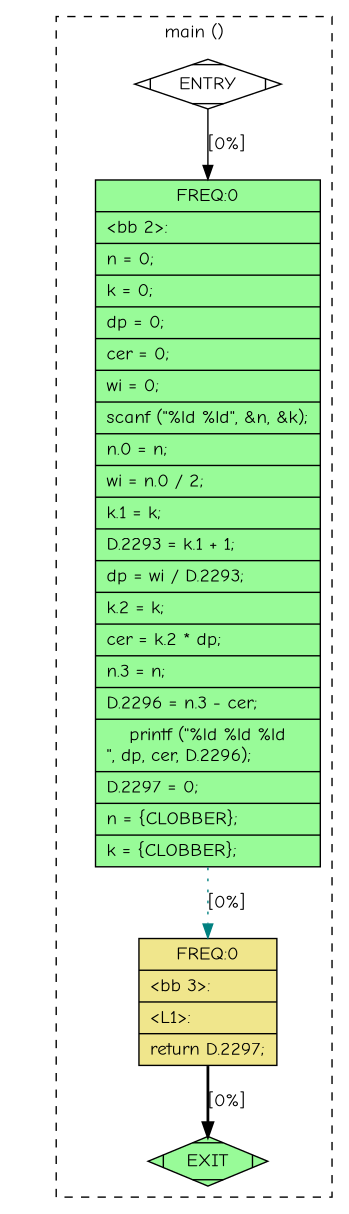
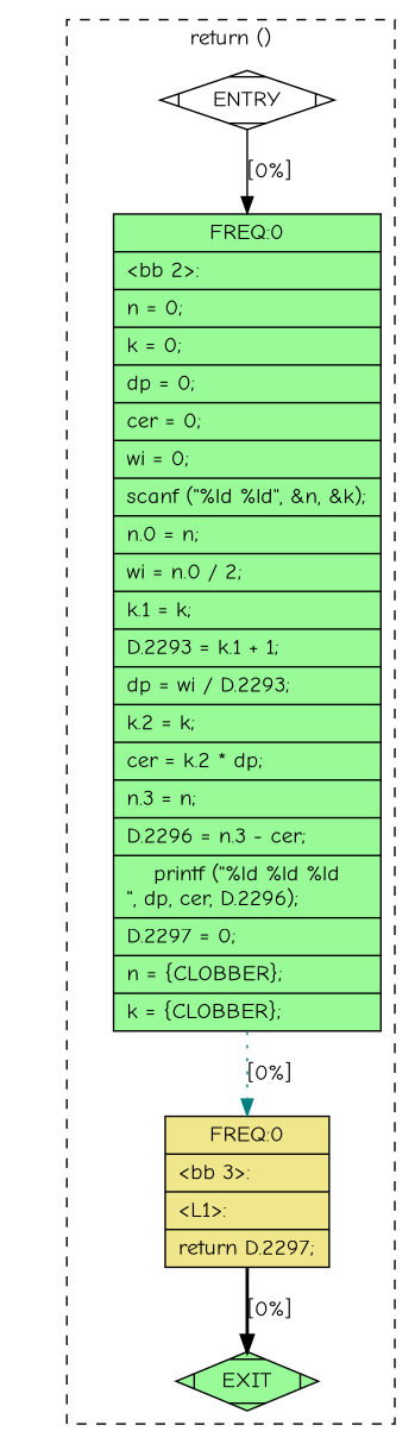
  digraph {
    fontname="Comic Neue"
    node [fillcolor=palegreen shape=Mdiamond style=filled fontname="Comic Neue"]
    edge [constraint=true headport=n tailport=s fontname="Comic Neue" color=black weight=100]
    n1 [fillcolor=white label=ENTRY]
    n2 [label=EXIT]
    n3 [label="{ FREQ:0 |\<bb\ 2\>:\l|n\ =\ 0;\l|k\ =\ 0;\l|dp\ =\ 0;\l|cer\ =\ 0;\l|wi\ =\ 0;\l|scanf\ (\"%ld\ %ld\",\ &n,\ &k);\l|n.0\ =\ n;\l|wi\ =\ n.0\ /\ 2;\l|k.1\ =\ k;\l|D.2293\ =\ k.1\ +\ 1;\l|dp\ =\ wi\ /\ D.2293;\l|k.2\ =\ k;\l|cer\ =\ k.2\ *\ dp;\l|n.3\ =\ n;\l|D.2296\ =\ n.3\ -\ cer;\l|printf\ (\"%ld\ %ld\ %ld\n\",\ dp,\ cer,\ D.2296);\l|D.2297\ =\ 0;\l|n\ =\ \{CLOBBER\};\l|k\ =\ \{CLOBBER\};\l}" shape=record]
    n4 [fillcolor=khaki label="{ FREQ:0 |\<bb\ 3\>:\l|\<L1\>:\l|return\ D.2297;\l}" shape=record]
    subgraph cluster_1 {
      color=black
-     label="main ()"
+     label="return ()"
      style=dashed
      n1
      n2
      n3
      n4
    }
    n1 -> n2 [style=invis color="" weight=""]
    n1 -> n3 [label="[0%]" style=solid]
    n3 -> n4 [color=teal label="[0%]" style=dotted]
    n4 -> n2 [label="[0%]" style=bold weight=10]
  }
